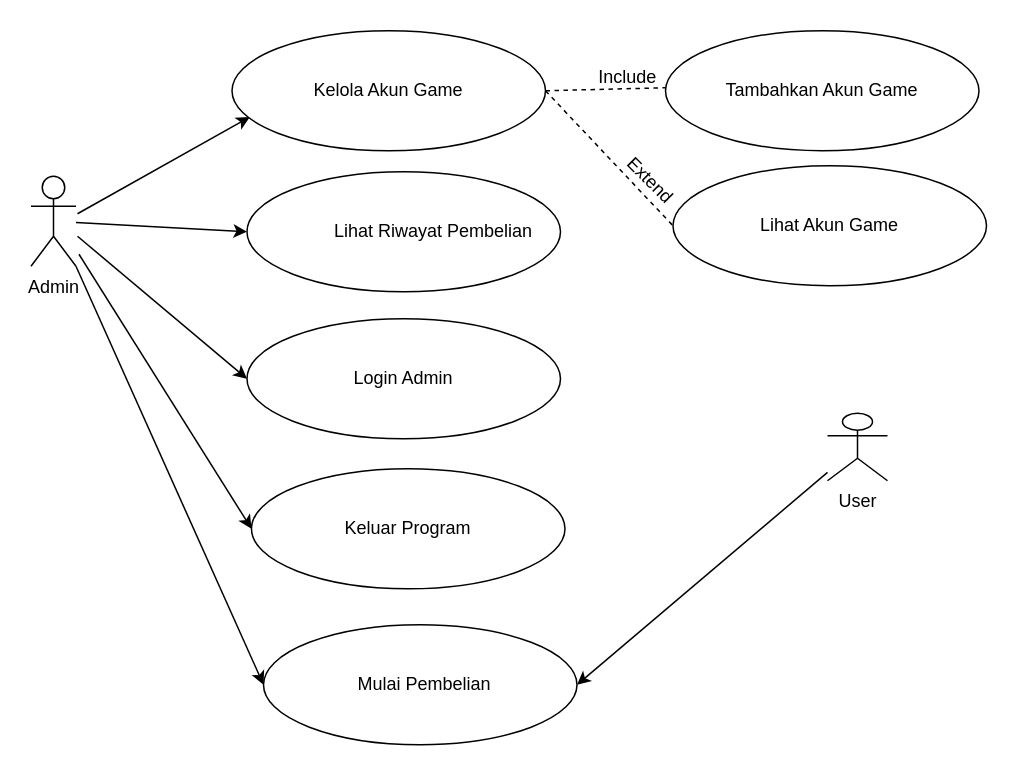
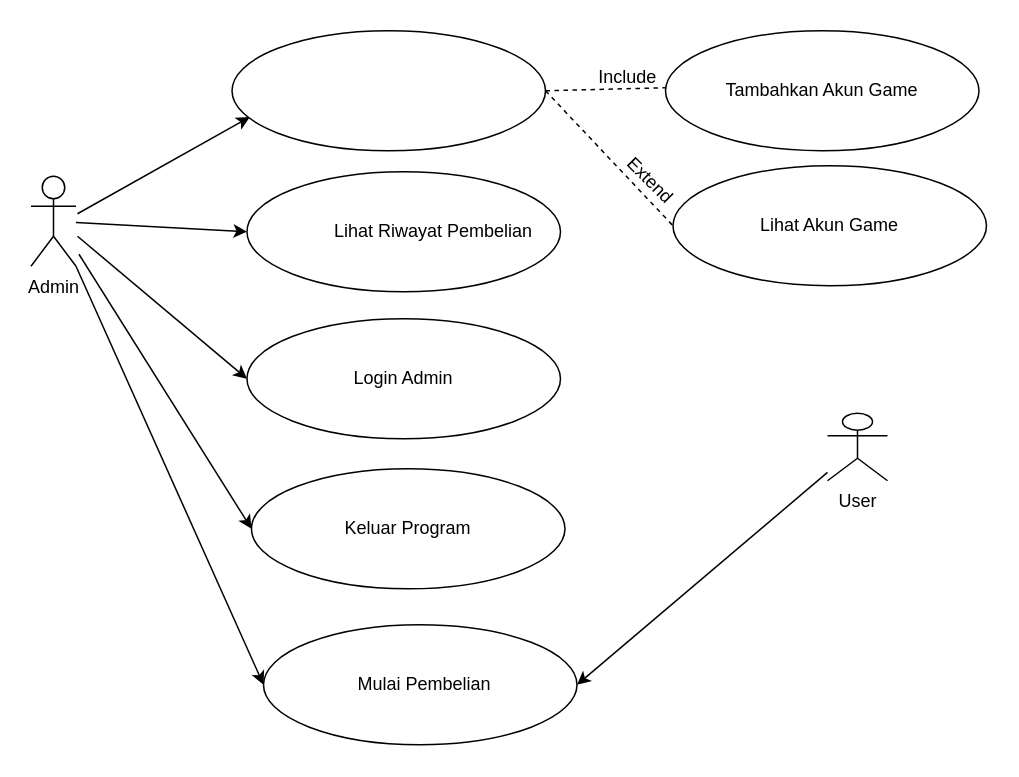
  <mxCell id="0" />
  <mxCell id="1" parent="0" />
  <mxCell id="2" value="Admin" style="shape=umlActor;verticalLabelPosition=bottom;verticalAlign=top;html=1;outlineConnect=0;" vertex="1" parent="1"><mxGeometry x="20" y="117" width="30" height="60" as="geometry" /></mxCell>
  <mxCell id="3" value="" style="endArrow=classic;html=1;rounded=0;entryX=0.057;entryY=0.719;entryDx=0;entryDy=0;entryPerimeter=0;" edge="1" parent="1" target="4"><mxGeometry width="50" height="50" relative="1" as="geometry"><mxPoint x="51" y="142" as="sourcePoint" /><mxPoint x="164" y="82" as="targetPoint" /></mxGeometry></mxCell>
  <mxCell id="4" value="" style="ellipse;whiteSpace=wrap;html=1;" vertex="1" parent="1"><mxGeometry x="154" y="20" width="209" height="80" as="geometry" /></mxCell>
- <mxCell id="5" value="Kelola Akun Game" style="text;html=1;align=center;verticalAlign=middle;whiteSpace=wrap;rounded=0;" vertex="1" parent="1"><mxGeometry x="189" y="45" width="139" height="30" as="geometry" /></mxCell>
  <mxCell id="6" value="" style="ellipse;whiteSpace=wrap;html=1;" vertex="1" parent="1"><mxGeometry x="164" y="114" width="209" height="80" as="geometry" /></mxCell>
  <mxCell id="7" value="" style="endArrow=classic;html=1;rounded=0;entryX=0;entryY=0.5;entryDx=0;entryDy=0;" edge="1" parent="1" source="2" target="6"><mxGeometry width="50" height="50" relative="1" as="geometry"><mxPoint x="47" y="226" as="sourcePoint" /><mxPoint x="164" y="186" as="targetPoint" /></mxGeometry></mxCell>
  <mxCell id="8" value="Lihat Riwayat Pembelian" style="text;html=1;align=center;verticalAlign=middle;whiteSpace=wrap;rounded=0;" vertex="1" parent="1"><mxGeometry x="219" y="139" width="139" height="30" as="geometry" /></mxCell>
  <mxCell id="9" value="" style="endArrow=classic;html=1;rounded=0;entryX=0;entryY=0.5;entryDx=0;entryDy=0;" edge="1" parent="1" target="10"><mxGeometry width="50" height="50" relative="1" as="geometry"><mxPoint x="51" y="157" as="sourcePoint" /><mxPoint x="145" y="386" as="targetPoint" /></mxGeometry></mxCell>
  <mxCell id="10" value="" style="ellipse;whiteSpace=wrap;html=1;" vertex="1" parent="1"><mxGeometry x="164" y="212" width="209" height="80" as="geometry" /></mxCell>
  <mxCell id="11" value="Login Admin" style="text;html=1;align=center;verticalAlign=middle;whiteSpace=wrap;rounded=0;" vertex="1" parent="1"><mxGeometry x="199" y="237" width="139" height="30" as="geometry" /></mxCell>
  <mxCell id="12" value="" style="ellipse;whiteSpace=wrap;html=1;" vertex="1" parent="1"><mxGeometry x="167" y="312" width="209" height="80" as="geometry" /></mxCell>
  <mxCell id="13" value="Keluar Program" style="text;html=1;align=center;verticalAlign=middle;whiteSpace=wrap;rounded=0;" vertex="1" parent="1"><mxGeometry x="202" y="337" width="139" height="30" as="geometry" /></mxCell>
  <mxCell id="14" value="" style="endArrow=classic;html=1;rounded=0;entryX=0;entryY=0.5;entryDx=0;entryDy=0;" edge="1" target="12" parent="1"><mxGeometry width="50" height="50" relative="1" as="geometry"><mxPoint x="52" y="169" as="sourcePoint" /><mxPoint x="143" y="477" as="targetPoint" /></mxGeometry></mxCell>
  <mxCell id="15" value="" style="endArrow=classic;html=1;rounded=0;entryX=0;entryY=0.5;entryDx=0;entryDy=0;exitX=1;exitY=1;exitDx=0;exitDy=0;exitPerimeter=0;" edge="1" target="16" parent="1" source="2"><mxGeometry width="50" height="50" relative="1" as="geometry"><mxPoint x="50" y="270" as="sourcePoint" /><mxPoint x="128" y="667" as="targetPoint" /></mxGeometry></mxCell>
  <mxCell id="16" value="" style="ellipse;whiteSpace=wrap;html=1;" vertex="1" parent="1"><mxGeometry x="175" y="416" width="209" height="80" as="geometry" /></mxCell>
  <mxCell id="17" value="Mulai Pembelian" style="text;html=1;align=center;verticalAlign=middle;whiteSpace=wrap;rounded=0;" vertex="1" parent="1"><mxGeometry x="213" y="441" width="139" height="30" as="geometry" /></mxCell>
  <mxCell id="18" value="User" style="shape=umlActor;verticalLabelPosition=bottom;verticalAlign=top;html=1;outlineConnect=0;" vertex="1" parent="1"><mxGeometry x="551" y="275" width="40" height="45" as="geometry" /></mxCell>
  <mxCell id="19" value="" style="endArrow=classic;html=1;rounded=0;entryX=1;entryY=0.5;entryDx=0;entryDy=0;" edge="1" parent="1" source="18" target="16"><mxGeometry width="50" height="50" relative="1" as="geometry"><mxPoint x="316" y="325" as="sourcePoint" /><mxPoint x="366" y="275" as="targetPoint" /></mxGeometry></mxCell>
  <mxCell id="20" value="" style="endArrow=none;dashed=1;html=1;rounded=0;exitX=1;exitY=0.5;exitDx=0;exitDy=0;" edge="1" parent="1" source="4"><mxGeometry width="50" height="50" relative="1" as="geometry"><mxPoint x="364" y="184" as="sourcePoint" /><mxPoint x="443" y="58" as="targetPoint" /></mxGeometry></mxCell>
  <mxCell id="21" value="" style="ellipse;whiteSpace=wrap;html=1;" vertex="1" parent="1"><mxGeometry x="443" y="20" width="209" height="80" as="geometry" /></mxCell>
  <mxCell id="22" value="Tambahkan Akun Game" style="text;html=1;align=center;verticalAlign=middle;whiteSpace=wrap;rounded=0;" vertex="1" parent="1"><mxGeometry x="478" y="45" width="139" height="30" as="geometry" /></mxCell>
  <mxCell id="23" value="" style="ellipse;whiteSpace=wrap;html=1;" vertex="1" parent="1"><mxGeometry x="448" y="110" width="209" height="80" as="geometry" /></mxCell>
  <mxCell id="24" value="Lihat Akun Game" style="text;html=1;align=center;verticalAlign=middle;whiteSpace=wrap;rounded=0;" vertex="1" parent="1"><mxGeometry x="483" y="135" width="139" height="30" as="geometry" /></mxCell>
  <mxCell id="25" value="" style="endArrow=none;dashed=1;html=1;rounded=0;exitX=1;exitY=0.5;exitDx=0;exitDy=0;entryX=0;entryY=0.5;entryDx=0;entryDy=0;" edge="1" parent="1" source="4" target="23"><mxGeometry width="50" height="50" relative="1" as="geometry"><mxPoint x="373" y="70" as="sourcePoint" /><mxPoint x="453" y="68" as="targetPoint" /></mxGeometry></mxCell>
  <mxCell id="26" value="Include" style="text;html=1;align=center;verticalAlign=middle;whiteSpace=wrap;rounded=0;" vertex="1" parent="1"><mxGeometry x="388" y="36" width="60" height="30" as="geometry" /></mxCell>
  <mxCell id="27" value="Extend" style="text;html=1;align=center;verticalAlign=middle;whiteSpace=wrap;rounded=0;rotation=45;" vertex="1" parent="1"><mxGeometry x="403" y="105" width="60" height="30" as="geometry" /></mxCell>
